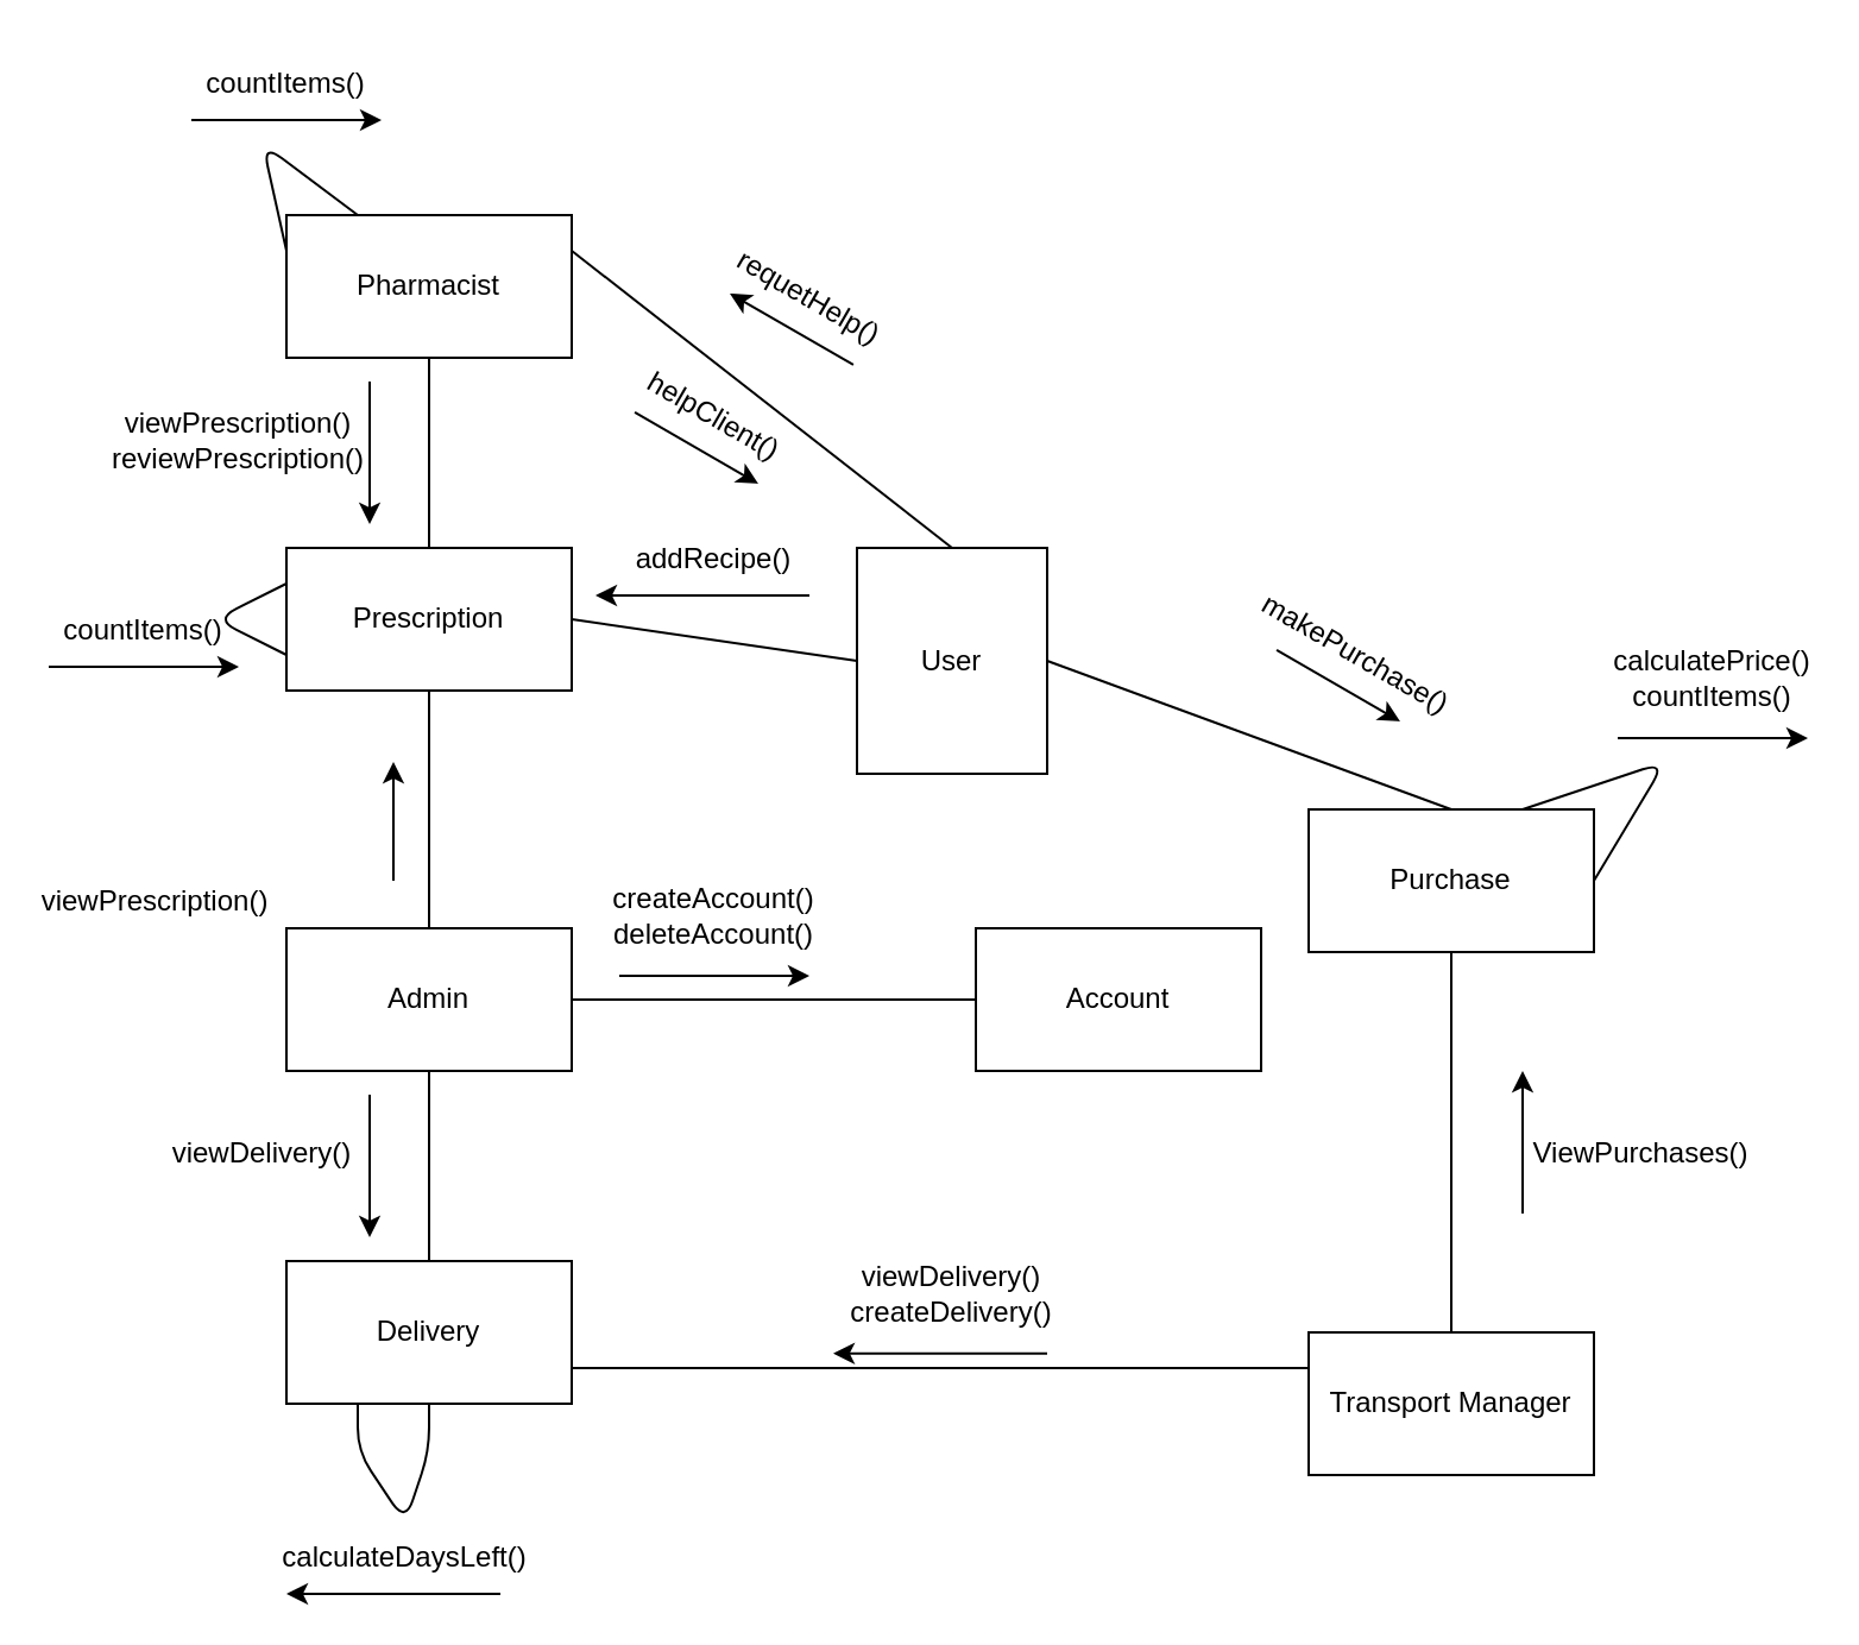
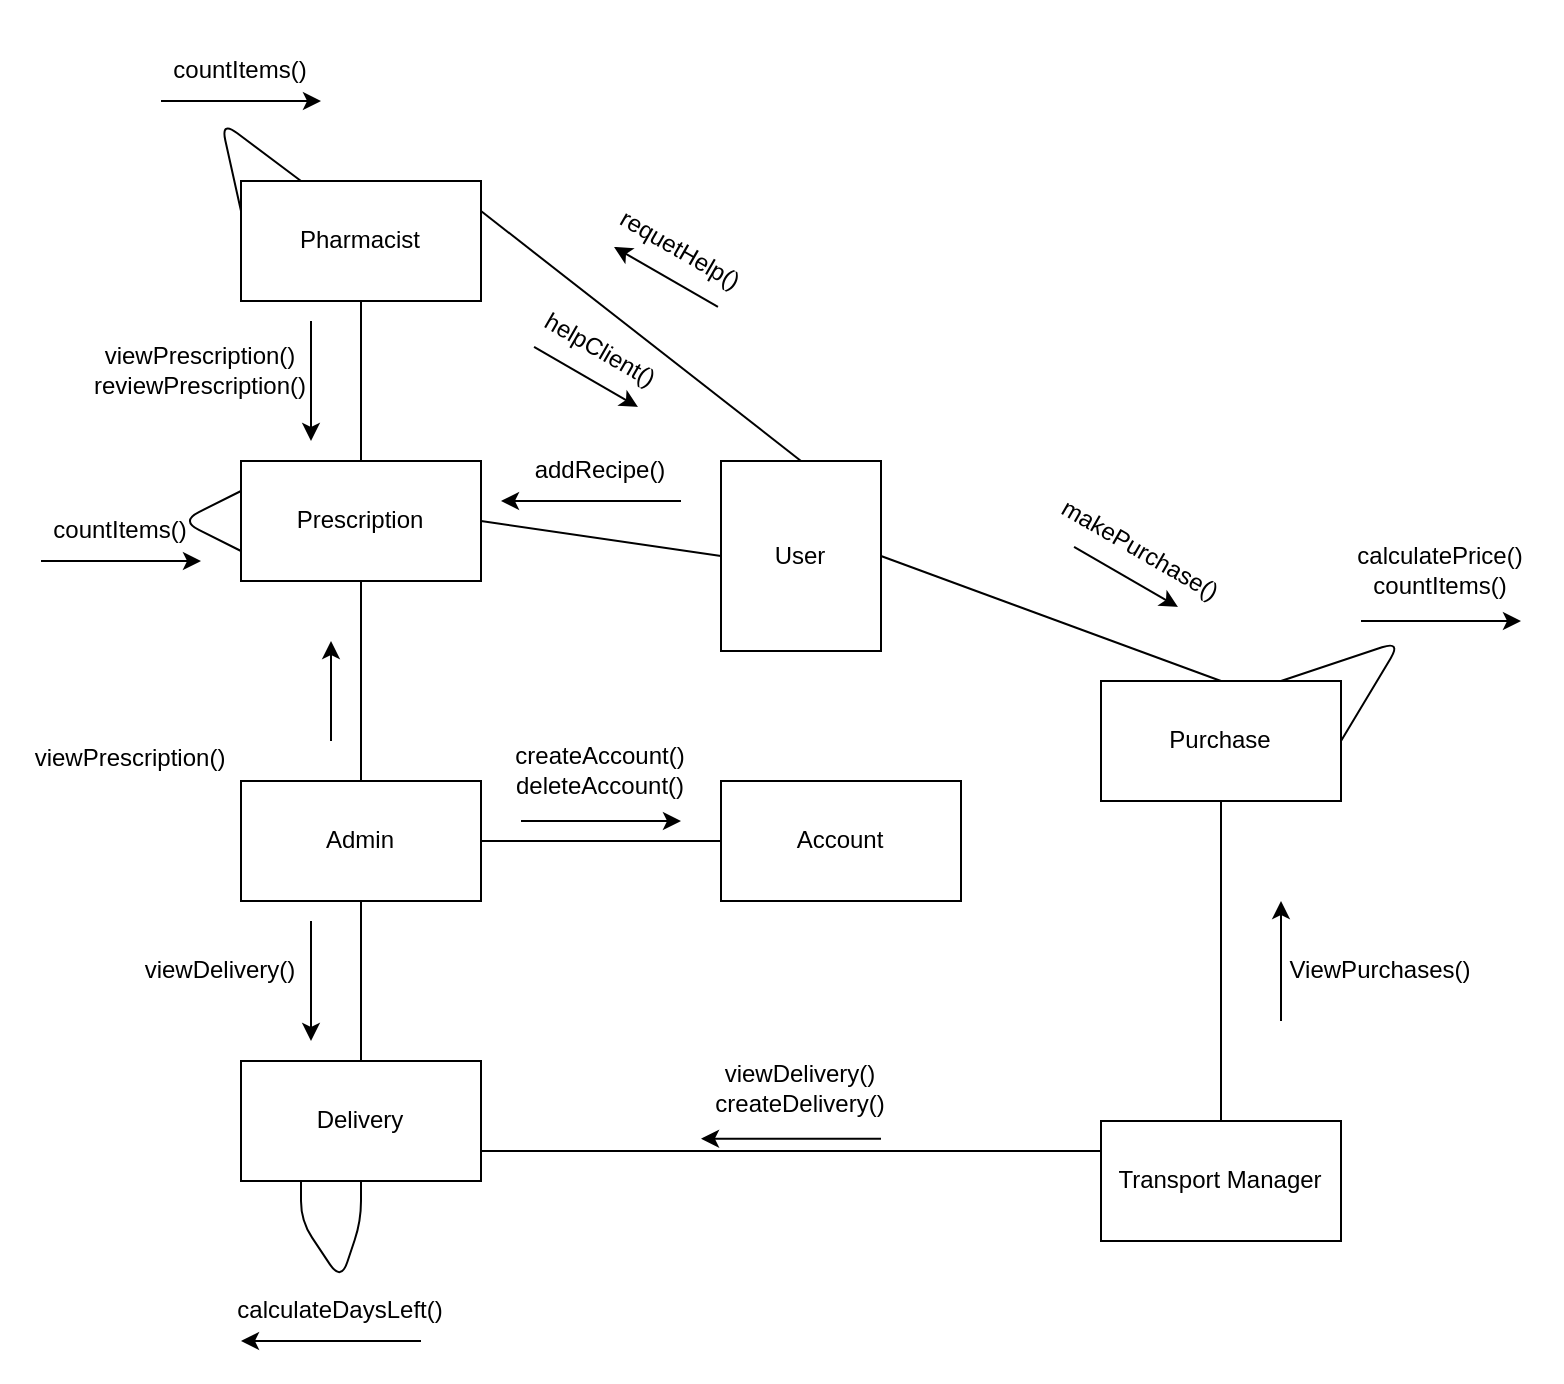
  <mxCell id="0" />
  <mxCell id="1" parent="0" />
  <mxCell id="2" value="Admin" style="rounded=0;whiteSpace=wrap;html=1;" parent="1" vertex="1"><mxGeometry x="120" y="390" width="120" height="60" as="geometry" /></mxCell>
- <mxCell id="3" value="Account" style="rounded=0;whiteSpace=wrap;html=1;" parent="1" vertex="1"><mxGeometry x="410" y="390" width="120" height="60" as="geometry" /></mxCell>
+ <mxCell id="3" value="Account" style="rounded=0;whiteSpace=wrap;html=1;" parent="1" vertex="1"><mxGeometry x="360" y="390" width="120" height="60" as="geometry" /></mxCell>
  <mxCell id="4" value="" style="endArrow=none;html=1;rounded=0;exitX=1;exitY=0.5;exitDx=0;exitDy=0;entryX=0;entryY=0.5;entryDx=0;entryDy=0;" parent="1" source="2" target="3" edge="1"><mxGeometry width="50" height="50" relative="1" as="geometry"><mxPoint x="400" y="550" as="sourcePoint" /><mxPoint x="450" y="500" as="targetPoint" /></mxGeometry></mxCell>
  <mxCell id="5" value="createAccount()&lt;br&gt;deleteAccount()" style="text;html=1;strokeColor=none;fillColor=none;align=center;verticalAlign=middle;whiteSpace=wrap;rounded=0;" parent="1" vertex="1"><mxGeometry x="270" y="370" width="60" height="30" as="geometry" /></mxCell>
  <mxCell id="6" value="" style="endArrow=classic;html=1;rounded=0;" parent="1" edge="1"><mxGeometry width="50" height="50" relative="1" as="geometry"><mxPoint x="260" y="410" as="sourcePoint" /><mxPoint x="340" y="410" as="targetPoint" /></mxGeometry></mxCell>
  <mxCell id="7" value="Transport Manager" style="rounded=0;whiteSpace=wrap;html=1;" parent="1" vertex="1"><mxGeometry x="550" y="560" width="120" height="60" as="geometry" /></mxCell>
  <mxCell id="8" value="Delivery" style="rounded=0;whiteSpace=wrap;html=1;" parent="1" vertex="1"><mxGeometry x="120" y="530" width="120" height="60" as="geometry" /></mxCell>
  <mxCell id="9" value="" style="endArrow=none;html=1;rounded=0;exitX=0.5;exitY=1;exitDx=0;exitDy=0;entryX=0.5;entryY=0;entryDx=0;entryDy=0;" parent="1" source="2" target="8" edge="1"><mxGeometry width="50" height="50" relative="1" as="geometry"><mxPoint x="250" y="430" as="sourcePoint" /><mxPoint x="360" y="430" as="targetPoint" /></mxGeometry></mxCell>
  <mxCell id="10" value="" style="endArrow=none;html=1;rounded=0;exitX=0;exitY=0.25;exitDx=0;exitDy=0;entryX=1;entryY=0.75;entryDx=0;entryDy=0;" parent="1" source="7" target="8" edge="1"><mxGeometry width="50" height="50" relative="1" as="geometry"><mxPoint x="370" y="535" as="sourcePoint" /><mxPoint x="260" y="554" as="targetPoint" /></mxGeometry></mxCell>
  <mxCell id="11" value="viewDelivery()&lt;br&gt;createDelivery()" style="text;html=1;strokeColor=none;fillColor=none;align=center;verticalAlign=middle;whiteSpace=wrap;rounded=0;" parent="1" vertex="1"><mxGeometry x="370" y="528.82" width="60" height="30" as="geometry" /></mxCell>
  <mxCell id="12" value="" style="endArrow=classic;html=1;rounded=0;" parent="1" edge="1"><mxGeometry width="50" height="50" relative="1" as="geometry"><mxPoint x="440" y="568.82" as="sourcePoint" /><mxPoint x="350" y="568.82" as="targetPoint" /></mxGeometry></mxCell>
  <mxCell id="13" value="viewDelivery()" style="text;html=1;strokeColor=none;fillColor=none;align=center;verticalAlign=middle;whiteSpace=wrap;rounded=0;" parent="1" vertex="1"><mxGeometry x="80" y="470" width="60" height="30" as="geometry" /></mxCell>
  <mxCell id="14" value="" style="endArrow=classic;html=1;rounded=0;" parent="1" edge="1"><mxGeometry width="50" height="50" relative="1" as="geometry"><mxPoint x="155" y="460" as="sourcePoint" /><mxPoint x="155" y="520" as="targetPoint" /></mxGeometry></mxCell>
  <mxCell id="15" value="Purchase" style="rounded=0;whiteSpace=wrap;html=1;" parent="1" vertex="1"><mxGeometry x="550" y="340" width="120" height="60" as="geometry" /></mxCell>
  <mxCell id="16" value="" style="endArrow=none;html=1;rounded=0;exitX=0.5;exitY=0;exitDx=0;exitDy=0;entryX=0.5;entryY=1;entryDx=0;entryDy=0;" parent="1" source="7" target="15" edge="1"><mxGeometry width="50" height="50" relative="1" as="geometry"><mxPoint x="480" y="595" as="sourcePoint" /><mxPoint x="250" y="585" as="targetPoint" /></mxGeometry></mxCell>
  <mxCell id="17" value="ViewPurchases()" style="text;html=1;strokeColor=none;fillColor=none;align=center;verticalAlign=middle;whiteSpace=wrap;rounded=0;" parent="1" vertex="1"><mxGeometry x="660" y="470" width="60" height="30" as="geometry" /></mxCell>
  <mxCell id="18" value="" style="endArrow=classic;html=1;rounded=0;" parent="1" edge="1"><mxGeometry width="50" height="50" relative="1" as="geometry"><mxPoint x="640" y="510" as="sourcePoint" /><mxPoint x="640" y="450" as="targetPoint" /></mxGeometry></mxCell>
  <mxCell id="19" value="Prescription" style="rounded=0;whiteSpace=wrap;html=1;" parent="1" vertex="1"><mxGeometry x="120" y="230" width="120" height="60" as="geometry" /></mxCell>
  <mxCell id="20" value="viewPrescription()" style="text;html=1;strokeColor=none;fillColor=none;align=center;verticalAlign=middle;whiteSpace=wrap;rounded=0;" parent="1" vertex="1"><mxGeometry x="35" y="364" width="60" height="30" as="geometry" /></mxCell>
  <mxCell id="21" value="" style="endArrow=classic;html=1;rounded=0;" parent="1" edge="1"><mxGeometry width="50" height="50" relative="1" as="geometry"><mxPoint x="165" y="370" as="sourcePoint" /><mxPoint x="165" y="320" as="targetPoint" /></mxGeometry></mxCell>
  <mxCell id="22" value="" style="endArrow=none;html=1;rounded=0;exitX=0.5;exitY=1;exitDx=0;exitDy=0;entryX=0.5;entryY=0;entryDx=0;entryDy=0;" parent="1" source="19" target="2" edge="1"><mxGeometry width="50" height="50" relative="1" as="geometry"><mxPoint x="190" y="460" as="sourcePoint" /><mxPoint x="190" y="540" as="targetPoint" /></mxGeometry></mxCell>
  <mxCell id="23" value="User" style="rounded=0;whiteSpace=wrap;html=1;" parent="1" vertex="1"><mxGeometry x="360" y="230" width="80" height="95" as="geometry" /></mxCell>
  <mxCell id="24" value="" style="endArrow=none;html=1;rounded=0;exitX=1;exitY=0.5;exitDx=0;exitDy=0;entryX=0;entryY=0.5;entryDx=0;entryDy=0;" parent="1" source="19" target="23" edge="1"><mxGeometry width="50" height="50" relative="1" as="geometry"><mxPoint x="250" y="430" as="sourcePoint" /><mxPoint x="370" y="430" as="targetPoint" /></mxGeometry></mxCell>
  <mxCell id="25" value="addRecipe()" style="text;html=1;strokeColor=none;fillColor=none;align=center;verticalAlign=middle;whiteSpace=wrap;rounded=0;" parent="1" vertex="1"><mxGeometry x="270" y="220" width="60" height="30" as="geometry" /></mxCell>
  <mxCell id="26" value="" style="endArrow=classic;html=1;rounded=0;" parent="1" edge="1"><mxGeometry width="50" height="50" relative="1" as="geometry"><mxPoint x="340" y="250" as="sourcePoint" /><mxPoint x="250" y="250" as="targetPoint" /></mxGeometry></mxCell>
  <mxCell id="27" value="Pharmacist" style="rounded=0;whiteSpace=wrap;html=1;" parent="1" vertex="1"><mxGeometry x="120" y="90" width="120" height="60" as="geometry" /></mxCell>
  <mxCell id="28" value="" style="endArrow=none;html=1;rounded=0;exitX=0.5;exitY=0;exitDx=0;exitDy=0;entryX=0.5;entryY=1;entryDx=0;entryDy=0;" parent="1" source="19" target="27" edge="1"><mxGeometry width="50" height="50" relative="1" as="geometry"><mxPoint x="250" as="sourcePoint" y="270" /><mxPoint x="370" as="targetPoint" y="270" /></mxGeometry></mxCell>
  <mxCell id="29" value="viewPrescription()&lt;br&gt;reviewPrescription()" style="text;html=1;strokeColor=none;fillColor=none;align=center;verticalAlign=middle;whiteSpace=wrap;rounded=0;" parent="1" vertex="1"><mxGeometry x="70" y="170" width="60" height="30" as="geometry" /></mxCell>
  <mxCell id="30" value="" style="endArrow=classic;html=1;rounded=0;" parent="1" edge="1"><mxGeometry width="50" height="50" relative="1" as="geometry"><mxPoint x="155" y="160" as="sourcePoint" /><mxPoint x="155" y="220" as="targetPoint" /></mxGeometry></mxCell>
  <mxCell id="31" value="" style="endArrow=none;html=1;rounded=0;exitX=1;exitY=0.25;exitDx=0;exitDy=0;entryX=0.5;entryY=0;entryDx=0;entryDy=0;" parent="1" source="27" target="23" edge="1"><mxGeometry width="50" height="50" relative="1" as="geometry"><mxPoint x="250" as="sourcePoint" y="270" /><mxPoint x="370" as="targetPoint" y="270" /></mxGeometry></mxCell>
  <mxCell id="32" value="requetHelp()" style="text;html=1;strokeColor=none;fillColor=none;align=center;verticalAlign=middle;whiteSpace=wrap;rounded=0;rotation=30;" parent="1" vertex="1"><mxGeometry x="310" y="110" width="60" height="30" as="geometry" /></mxCell>
  <mxCell id="33" value="" style="endArrow=classic;html=1;rounded=0;entryX=0;entryY=1;entryDx=0;entryDy=0;exitX=1;exitY=1;exitDx=0;exitDy=0;" parent="1" source="32" target="32" edge="1"><mxGeometry width="50" height="50" relative="1" as="geometry"><mxPoint x="460" y="150" as="sourcePoint" /><mxPoint x="370" y="150" as="targetPoint" /></mxGeometry></mxCell>
  <mxCell id="34" value="helpClient()" style="text;html=1;strokeColor=none;fillColor=none;align=center;verticalAlign=middle;whiteSpace=wrap;rounded=0;rotation=30;" parent="1" vertex="1"><mxGeometry x="270" y="160" width="60" height="30" as="geometry" /></mxCell>
  <mxCell id="35" value="" style="endArrow=classic;html=1;rounded=0;entryX=1;entryY=1;entryDx=0;entryDy=0;exitX=0;exitY=1;exitDx=0;exitDy=0;" parent="1" source="34" target="34" edge="1"><mxGeometry width="50" height="50" relative="1" as="geometry"><mxPoint x="590" y="147.01" as="sourcePoint" /><mxPoint x="660" y="177.01" as="targetPoint" /></mxGeometry></mxCell>
  <mxCell id="36" value="" style="endArrow=none;html=1;rounded=0;exitX=0.5;exitY=0;exitDx=0;exitDy=0;entryX=1;entryY=0.5;entryDx=0;entryDy=0;" parent="1" source="15" target="23" edge="1"><mxGeometry width="50" height="50" relative="1" as="geometry"><mxPoint x="620" y="570" as="sourcePoint" /><mxPoint x="620" y="410" as="targetPoint" /></mxGeometry></mxCell>
  <mxCell id="37" value="makePurchase()" style="text;html=1;strokeColor=none;fillColor=none;align=center;verticalAlign=middle;whiteSpace=wrap;rounded=0;rotation=30;" parent="1" vertex="1"><mxGeometry x="540" y="260" width="60" height="30" as="geometry" /></mxCell>
  <mxCell id="38" value="" style="endArrow=classic;html=1;rounded=0;entryX=1;entryY=1;entryDx=0;entryDy=0;exitX=0;exitY=1;exitDx=0;exitDy=0;" parent="1" source="37" target="37" edge="1"><mxGeometry width="50" height="50" relative="1" as="geometry"><mxPoint x="883.48" y="237.01" as="sourcePoint" /><mxPoint x="953.48" y="267.01" as="targetPoint" /></mxGeometry></mxCell>
  <mxCell id="39" value="" style="endArrow=none;html=1;rounded=1;entryX=0.5;entryY=1;entryDx=0;entryDy=0;exitX=0.25;exitY=1;exitDx=0;exitDy=0;" parent="1" source="8" target="8" edge="1"><mxGeometry width="50" height="50" relative="1" as="geometry"><mxPoint x="140" y="720" as="sourcePoint" /><mxPoint x="190" y="670" as="targetPoint" /><Array as="points"><mxPoint x="150" y="610" /><mxPoint x="170" y="640" /><mxPoint x="180" y="610" /></Array></mxGeometry></mxCell>
  <mxCell id="40" value="calculateDaysLeft()" style="text;html=1;strokeColor=none;fillColor=none;align=center;verticalAlign=middle;whiteSpace=wrap;rounded=0;" parent="1" vertex="1"><mxGeometry x="140" y="640" width="60" height="30" as="geometry" /></mxCell>
  <mxCell id="41" value="" style="endArrow=classic;html=1;rounded=0;" parent="1" edge="1"><mxGeometry width="50" height="50" relative="1" as="geometry"><mxPoint x="210" y="670" as="sourcePoint" /><mxPoint x="120" y="670" as="targetPoint" /></mxGeometry></mxCell>
  <mxCell id="42" value="" style="endArrow=none;html=1;rounded=1;exitX=0.75;exitY=0;exitDx=0;exitDy=0;entryX=1;entryY=0.5;entryDx=0;entryDy=0;" parent="1" source="15" target="15" edge="1"><mxGeometry width="50" height="50" relative="1" as="geometry"><mxPoint x="440" y="470" as="sourcePoint" /><mxPoint x="740" y="280" as="targetPoint" /><Array as="points"><mxPoint x="700" y="320" /></Array></mxGeometry></mxCell>
  <mxCell id="43" value="calculatePrice()&lt;br&gt;countItems()" style="text;html=1;strokeColor=none;fillColor=none;align=center;verticalAlign=middle;whiteSpace=wrap;rounded=0;" parent="1" vertex="1"><mxGeometry x="690" width="60" height="30" as="geometry" y="270" /></mxCell>
  <mxCell id="44" value="" style="endArrow=classic;html=1;rounded=0;" parent="1" edge="1"><mxGeometry width="50" height="50" relative="1" as="geometry"><mxPoint x="680" y="310" as="sourcePoint" /><mxPoint x="760" y="310" as="targetPoint" /></mxGeometry></mxCell>
  <mxCell id="45" value="" style="endArrow=none;html=1;rounded=1;exitX=0;exitY=0.25;exitDx=0;exitDy=0;entryX=0.25;entryY=0;entryDx=0;entryDy=0;" parent="1" source="27" target="27" edge="1"><mxGeometry width="50" height="50" relative="1" as="geometry"><mxPoint x="350" as="sourcePoint" y="270" /><mxPoint x="400" y="220" as="targetPoint" /><Array as="points"><mxPoint x="110" y="60" /></Array></mxGeometry></mxCell>
  <mxCell id="46" value="countItems()" style="text;html=1;strokeColor=none;fillColor=none;align=center;verticalAlign=middle;whiteSpace=wrap;rounded=0;" parent="1" vertex="1"><mxGeometry x="90" y="20" width="60" height="30" as="geometry" /></mxCell>
  <mxCell id="47" value="" style="endArrow=classic;html=1;rounded=0;" parent="1" edge="1"><mxGeometry width="50" height="50" relative="1" as="geometry"><mxPoint x="80" y="50" as="sourcePoint" /><mxPoint x="160" y="50" as="targetPoint" /></mxGeometry></mxCell>
  <mxCell id="48" value="" style="endArrow=none;html=1;rounded=1;exitX=0;exitY=0.75;exitDx=0;exitDy=0;entryX=0;entryY=0.25;entryDx=0;entryDy=0;" parent="1" source="19" target="19" edge="1"><mxGeometry width="50" height="50" relative="1" as="geometry"><mxPoint x="50" y="305" as="sourcePoint" /><mxPoint x="80" y="290" as="targetPoint" /><Array as="points"><mxPoint x="90" y="260" /></Array></mxGeometry></mxCell>
  <mxCell id="49" value="countItems()" style="text;html=1;strokeColor=none;fillColor=none;align=center;verticalAlign=middle;whiteSpace=wrap;rounded=0;" parent="1" vertex="1"><mxGeometry x="30" y="250" width="60" height="30" as="geometry" /></mxCell>
  <mxCell id="50" value="" style="endArrow=classic;html=1;rounded=0;" parent="1" edge="1"><mxGeometry width="50" height="50" relative="1" as="geometry"><mxPoint x="20" y="280" as="sourcePoint" /><mxPoint x="100" y="280" as="targetPoint" /></mxGeometry></mxCell>
